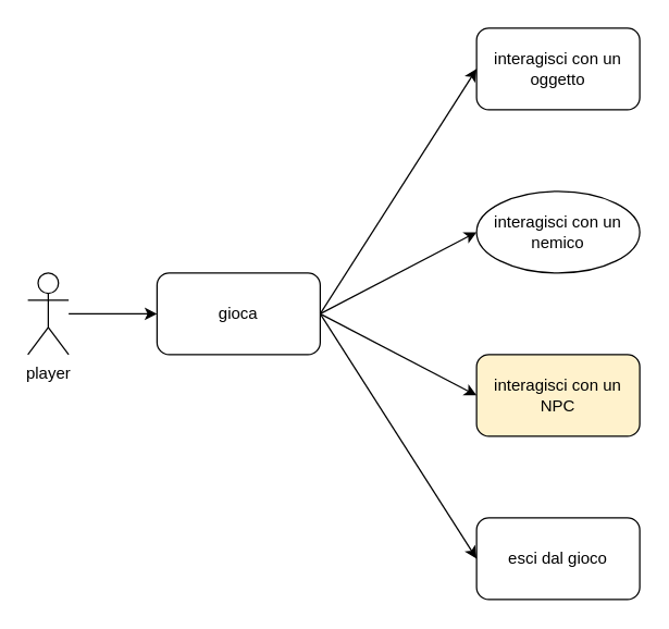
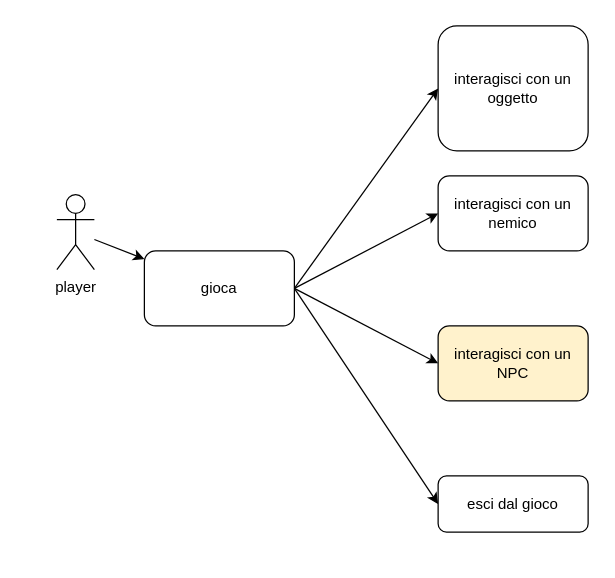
  <mxCell id="0" />
  <mxCell id="1" parent="0" />
- <mxCell id="2" value="player" style="shape=umlActor;verticalLabelPosition=bottom;verticalAlign=top;html=1;outlineConnect=0;" parent="1" vertex="1"><mxGeometry x="20" y="200" width="30" height="60" as="geometry" /></mxCell>
+ <mxCell id="2" value="player" style="shape=umlActor;verticalLabelPosition=bottom;verticalAlign=top;html=1;outlineConnect=0;" parent="1" vertex="1"><mxGeometry x="45" y="155" width="30" height="60" as="geometry" /></mxCell>
  <mxCell id="3" value="" style="endArrow=classic;html=1;rounded=0;" parent="1" source="2" target="4" edge="1"><mxGeometry width="50" height="50" relative="1" as="geometry"><mxPoint x="400" y="330" as="sourcePoint" /><mxPoint x="220" y="230" as="targetPoint" /></mxGeometry></mxCell>
  <mxCell id="4" value="gioca" style="rounded=1;whiteSpace=wrap;html=1;" parent="1" vertex="1"><mxGeometry x="115" y="200" width="120" height="60" as="geometry" /></mxCell>
- <mxCell id="5" value="esci dal gioco" style="rounded=1;whiteSpace=wrap;html=1;" vertex="1" parent="1"><mxGeometry x="350" y="380" width="120" height="60" as="geometry" /></mxCell>
+ <mxCell id="5" value="esci dal gioco" style="rounded=1;whiteSpace=wrap;html=1;" vertex="1" parent="1"><mxGeometry x="350" y="380" width="120" height="45" as="geometry" /></mxCell>
  <mxCell id="6" value="interagisci con un NPC" style="rounded=1;whiteSpace=wrap;html=1;fillColor=#fff2cc;" vertex="1" parent="1"><mxGeometry x="350" y="260" width="120" height="60" as="geometry" /></mxCell>
- <mxCell id="7" value="interagisci con un nemico" style="ellipse;whiteSpace=wrap;html=1;" vertex="1" parent="1"><mxGeometry x="350" y="140" width="120" height="60" as="geometry" /></mxCell>
- <mxCell id="8" value="interagisci con un oggetto" style="rounded=1;whiteSpace=wrap;html=1;" vertex="1" parent="1"><mxGeometry x="350" y="20" width="120" height="60" as="geometry" /></mxCell>
+ <mxCell id="7" value="interagisci con un nemico" style="rounded=1;whiteSpace=wrap;html=1;" vertex="1" parent="1"><mxGeometry x="350" y="140" width="120" height="60" as="geometry" /></mxCell>
+ <mxCell id="8" value="interagisci con un oggetto" style="rounded=1;whiteSpace=wrap;html=1;" vertex="1" parent="1"><mxGeometry x="350" y="20" width="120" height="100" as="geometry" /></mxCell>
  <mxCell id="9" value="" style="endArrow=classic;html=1;rounded=0;exitX=1;exitY=0.5;exitDx=0;exitDy=0;entryX=0;entryY=0.5;entryDx=0;entryDy=0;" edge="1" parent="1" source="4" target="5"><mxGeometry width="50" height="50" relative="1" as="geometry"><mxPoint x="380" y="320" as="sourcePoint" /><mxPoint x="430" y="270" as="targetPoint" /></mxGeometry></mxCell>
  <mxCell id="10" value="" style="endArrow=classic;html=1;rounded=0;exitX=1;exitY=0.5;exitDx=0;exitDy=0;entryX=0;entryY=0.5;entryDx=0;entryDy=0;" edge="1" parent="1" source="4" target="6"><mxGeometry width="50" height="50" relative="1" as="geometry"><mxPoint x="380" y="320" as="sourcePoint" /><mxPoint x="430" y="270" as="targetPoint" /></mxGeometry></mxCell>
  <mxCell id="11" value="" style="endArrow=classic;html=1;rounded=0;exitX=1;exitY=0.5;exitDx=0;exitDy=0;entryX=0;entryY=0.5;entryDx=0;entryDy=0;" edge="1" parent="1" source="4" target="7"><mxGeometry width="50" height="50" relative="1" as="geometry"><mxPoint x="380" y="320" as="sourcePoint" /><mxPoint x="430" y="270" as="targetPoint" /></mxGeometry></mxCell>
  <mxCell id="12" value="" style="endArrow=classic;html=1;rounded=0;exitX=1;exitY=0.5;exitDx=0;exitDy=0;entryX=0;entryY=0.5;entryDx=0;entryDy=0;" edge="1" parent="1" source="4" target="8"><mxGeometry width="50" height="50" relative="1" as="geometry"><mxPoint x="380" y="320" as="sourcePoint" /><mxPoint x="430" y="270" as="targetPoint" /></mxGeometry></mxCell>
